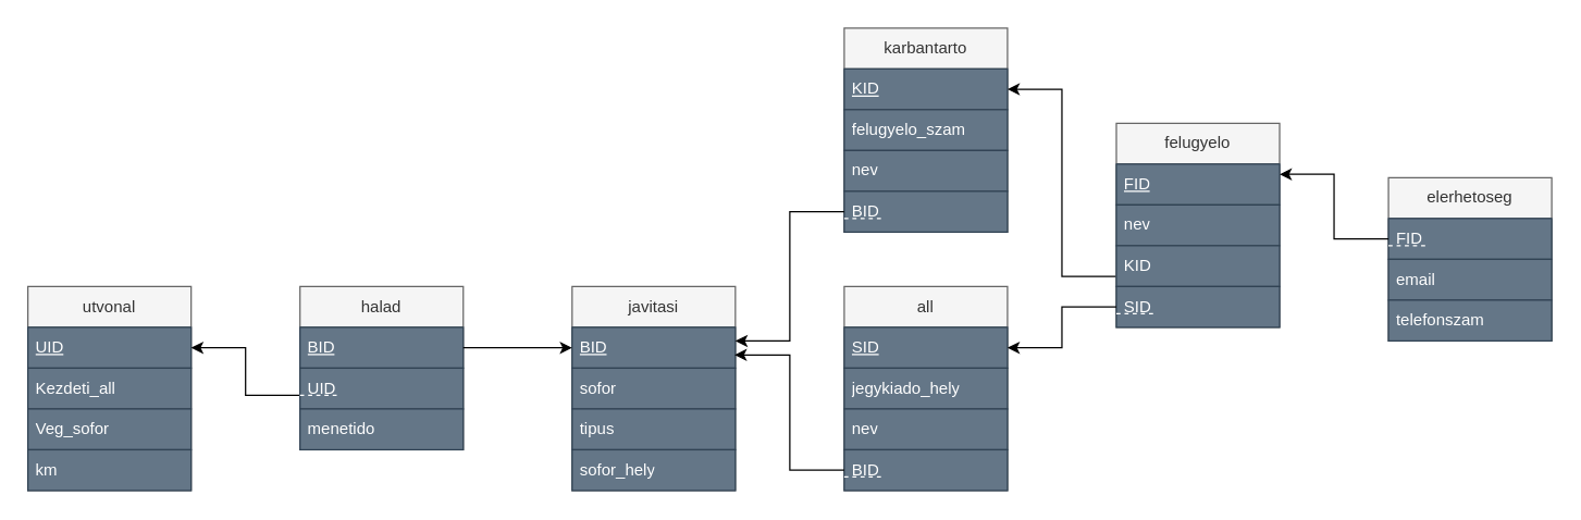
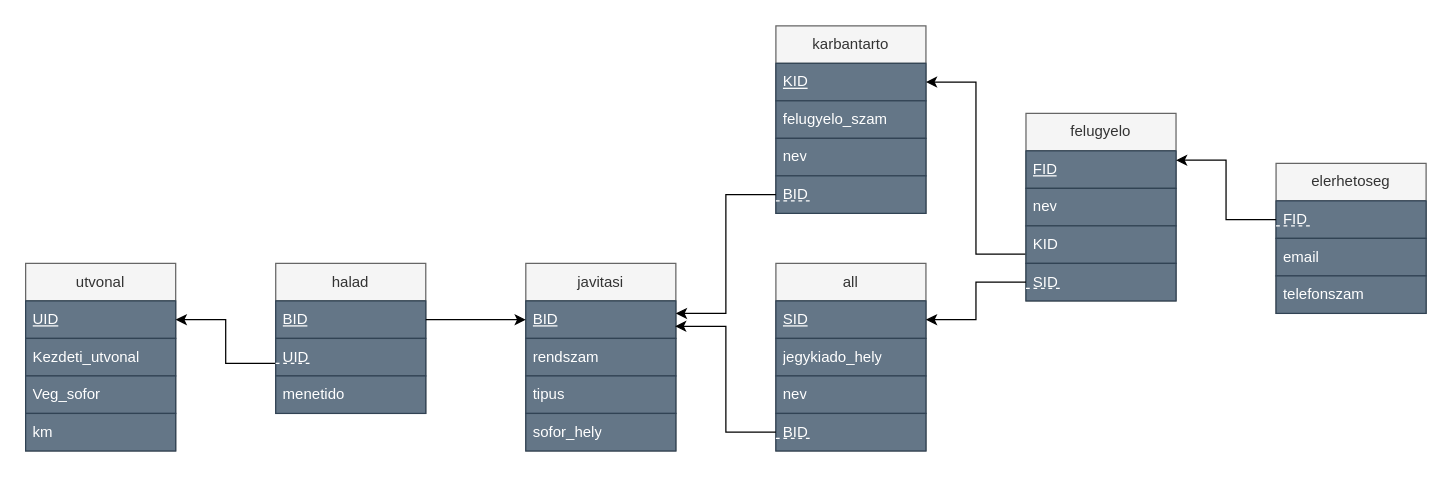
  <mxCell id="0" />
  <mxCell id="1" parent="0" />
  <mxCell id="2" value="utvonal" style="swimlane;fontStyle=0;childLayout=stackLayout;horizontal=1;startSize=30;horizontalStack=0;resizeParent=1;resizeParentMax=0;resizeLast=0;collapsible=1;marginBottom=0;whiteSpace=wrap;html=1;fillColor=#f5f5f5;fontColor=#333333;strokeColor=#666666;" parent="1" vertex="1"><mxGeometry x="20" y="210" width="120" height="150" as="geometry" /></mxCell>
  <mxCell id="3" value="&lt;u&gt;UID&lt;/u&gt;" style="text;strokeColor=#314354;fillColor=#647687;align=left;verticalAlign=middle;spacingLeft=4;spacingRight=4;overflow=hidden;points=[[0,0.5],[1,0.5]];portConstraint=eastwest;rotatable=0;whiteSpace=wrap;html=1;fontColor=#ffffff;" parent="2" vertex="1"><mxGeometry y="30" width="120" height="30" as="geometry" /></mxCell>
- <mxCell id="4" value="Kezdeti_all" style="text;strokeColor=#314354;fillColor=#647687;align=left;verticalAlign=middle;spacingLeft=4;spacingRight=4;overflow=hidden;points=[[0,0.5],[1,0.5]];portConstraint=eastwest;rotatable=0;whiteSpace=wrap;html=1;fontColor=#ffffff;" parent="2" vertex="1"><mxGeometry y="60" width="120" height="30" as="geometry" /></mxCell>
+ <mxCell id="4" value="Kezdeti_utvonal" style="text;strokeColor=#314354;fillColor=#647687;align=left;verticalAlign=middle;spacingLeft=4;spacingRight=4;overflow=hidden;points=[[0,0.5],[1,0.5]];portConstraint=eastwest;rotatable=0;whiteSpace=wrap;html=1;fontColor=#ffffff;" parent="2" vertex="1"><mxGeometry y="60" width="120" height="30" as="geometry" /></mxCell>
  <mxCell id="5" value="Veg_sofor" style="text;strokeColor=#314354;fillColor=#647687;align=left;verticalAlign=middle;spacingLeft=4;spacingRight=4;overflow=hidden;points=[[0,0.5],[1,0.5]];portConstraint=eastwest;rotatable=0;whiteSpace=wrap;html=1;fontColor=#ffffff;" parent="2" vertex="1"><mxGeometry y="90" width="120" height="30" as="geometry" /></mxCell>
  <mxCell id="6" value="km" style="text;strokeColor=#314354;fillColor=#647687;align=left;verticalAlign=middle;spacingLeft=4;spacingRight=4;overflow=hidden;points=[[0,0.5],[1,0.5]];portConstraint=eastwest;rotatable=0;whiteSpace=wrap;html=1;fontColor=#ffffff;" parent="2" vertex="1"><mxGeometry y="120" width="120" height="30" as="geometry" /></mxCell>
  <mxCell id="7" style="edgeStyle=orthogonalEdgeStyle;rounded=0;orthogonalLoop=1;jettySize=auto;html=1;exitX=0;exitY=0.5;exitDx=0;exitDy=0;entryX=1;entryY=0.5;entryDx=0;entryDy=0;" parent="1" source="8" target="3" edge="1"><mxGeometry relative="1" as="geometry"><Array as="points"><mxPoint x="220" y="290" /><mxPoint x="180" y="290" /><mxPoint x="180" y="255" /></Array></mxGeometry></mxCell>
  <mxCell id="8" value="halad" style="swimlane;fontStyle=0;childLayout=stackLayout;horizontal=1;startSize=30;horizontalStack=0;resizeParent=1;resizeParentMax=0;resizeLast=0;collapsible=1;marginBottom=0;whiteSpace=wrap;html=1;fillColor=#f5f5f5;fontColor=#333333;strokeColor=#666666;" parent="1" vertex="1"><mxGeometry x="220" y="210" width="120" height="120" as="geometry" /></mxCell>
  <mxCell id="9" value="&lt;u&gt;BID&lt;/u&gt;" style="text;strokeColor=#314354;fillColor=#647687;align=left;verticalAlign=middle;spacingLeft=4;spacingRight=4;overflow=hidden;points=[[0,0.5],[1,0.5]];portConstraint=eastwest;rotatable=0;whiteSpace=wrap;html=1;fontColor=#ffffff;" parent="8" vertex="1"><mxGeometry y="30" width="120" height="30" as="geometry" /></mxCell>
  <mxCell id="10" value="UID" style="text;strokeColor=#314354;fillColor=#647687;align=left;verticalAlign=middle;spacingLeft=4;spacingRight=4;overflow=hidden;points=[[0,0.5],[1,0.5]];portConstraint=eastwest;rotatable=0;whiteSpace=wrap;html=1;fontColor=#ffffff;" parent="8" vertex="1"><mxGeometry y="60" width="120" height="30" as="geometry" /></mxCell>
  <mxCell id="11" value="" style="endArrow=none;dashed=1;html=1;rounded=0;strokeColor=#FFFFFF;" parent="8" edge="1"><mxGeometry width="50" height="50" relative="1" as="geometry"><mxPoint y="80" as="sourcePoint" /><mxPoint x="30" y="80" as="targetPoint" /></mxGeometry></mxCell>
  <mxCell id="12" value="menetido" style="text;strokeColor=#314354;fillColor=#647687;align=left;verticalAlign=middle;spacingLeft=4;spacingRight=4;overflow=hidden;points=[[0,0.5],[1,0.5]];portConstraint=eastwest;rotatable=0;whiteSpace=wrap;html=1;fontColor=#ffffff;" parent="8" vertex="1"><mxGeometry y="90" width="120" height="30" as="geometry" /></mxCell>
  <mxCell id="13" value="javitasi" style="swimlane;fontStyle=0;childLayout=stackLayout;horizontal=1;startSize=30;horizontalStack=0;resizeParent=1;resizeParentMax=0;resizeLast=0;collapsible=1;marginBottom=0;whiteSpace=wrap;html=1;fillColor=#f5f5f5;fontColor=#333333;strokeColor=#666666;" parent="1" vertex="1"><mxGeometry x="420" y="210" width="120" height="150" as="geometry" /></mxCell>
  <mxCell id="14" value="&lt;u&gt;BID&lt;/u&gt;" style="text;strokeColor=#314354;fillColor=#647687;align=left;verticalAlign=middle;spacingLeft=4;spacingRight=4;overflow=hidden;points=[[0,0.5],[1,0.5]];portConstraint=eastwest;rotatable=0;whiteSpace=wrap;html=1;fontColor=#ffffff;" parent="13" vertex="1"><mxGeometry y="30" width="120" height="30" as="geometry" /></mxCell>
- <mxCell id="15" value="sofor" style="text;strokeColor=#314354;fillColor=#647687;align=left;verticalAlign=middle;spacingLeft=4;spacingRight=4;overflow=hidden;points=[[0,0.5],[1,0.5]];portConstraint=eastwest;rotatable=0;whiteSpace=wrap;html=1;fontColor=#ffffff;" parent="13" vertex="1"><mxGeometry y="60" width="120" height="30" as="geometry" /></mxCell>
+ <mxCell id="15" value="rendszam" style="text;strokeColor=#314354;fillColor=#647687;align=left;verticalAlign=middle;spacingLeft=4;spacingRight=4;overflow=hidden;points=[[0,0.5],[1,0.5]];portConstraint=eastwest;rotatable=0;whiteSpace=wrap;html=1;fontColor=#ffffff;" parent="13" vertex="1"><mxGeometry y="60" width="120" height="30" as="geometry" /></mxCell>
  <mxCell id="16" value="tipus" style="text;strokeColor=#314354;fillColor=#647687;align=left;verticalAlign=middle;spacingLeft=4;spacingRight=4;overflow=hidden;points=[[0,0.5],[1,0.5]];portConstraint=eastwest;rotatable=0;whiteSpace=wrap;html=1;fontColor=#ffffff;" parent="13" vertex="1"><mxGeometry y="90" width="120" height="30" as="geometry" /></mxCell>
  <mxCell id="17" value="sofor_hely" style="text;strokeColor=#314354;fillColor=#647687;align=left;verticalAlign=middle;spacingLeft=4;spacingRight=4;overflow=hidden;points=[[0,0.5],[1,0.5]];portConstraint=eastwest;rotatable=0;whiteSpace=wrap;html=1;fontColor=#ffffff;" parent="13" vertex="1"><mxGeometry y="120" width="120" height="30" as="geometry" /></mxCell>
  <mxCell id="18" style="edgeStyle=orthogonalEdgeStyle;rounded=0;orthogonalLoop=1;jettySize=auto;html=1;exitX=1;exitY=0.5;exitDx=0;exitDy=0;entryX=0;entryY=0.5;entryDx=0;entryDy=0;" parent="1" source="9" target="14" edge="1"><mxGeometry relative="1" as="geometry" /></mxCell>
  <mxCell id="19" value="all" style="swimlane;fontStyle=0;childLayout=stackLayout;horizontal=1;startSize=30;horizontalStack=0;resizeParent=1;resizeParentMax=0;resizeLast=0;collapsible=1;marginBottom=0;whiteSpace=wrap;html=1;fillColor=#f5f5f5;fontColor=#333333;strokeColor=#666666;" parent="1" vertex="1"><mxGeometry x="620" y="210" width="120" height="150" as="geometry" /></mxCell>
  <mxCell id="20" value="&lt;u&gt;SID&lt;/u&gt;" style="text;strokeColor=#314354;fillColor=#647687;align=left;verticalAlign=middle;spacingLeft=4;spacingRight=4;overflow=hidden;points=[[0,0.5],[1,0.5]];portConstraint=eastwest;rotatable=0;whiteSpace=wrap;html=1;fontColor=#ffffff;" parent="19" vertex="1"><mxGeometry y="30" width="120" height="30" as="geometry" /></mxCell>
  <mxCell id="21" value="jegykiado_hely" style="text;strokeColor=#314354;fillColor=#647687;align=left;verticalAlign=middle;spacingLeft=4;spacingRight=4;overflow=hidden;points=[[0,0.5],[1,0.5]];portConstraint=eastwest;rotatable=0;whiteSpace=wrap;html=1;fontColor=#ffffff;" parent="19" vertex="1"><mxGeometry y="60" width="120" height="30" as="geometry" /></mxCell>
  <mxCell id="22" value="nev" style="text;strokeColor=#314354;fillColor=#647687;align=left;verticalAlign=middle;spacingLeft=4;spacingRight=4;overflow=hidden;points=[[0,0.5],[1,0.5]];portConstraint=eastwest;rotatable=0;whiteSpace=wrap;html=1;fontColor=#ffffff;" parent="19" vertex="1"><mxGeometry y="90" width="120" height="30" as="geometry" /></mxCell>
  <mxCell id="23" value="BID" style="text;strokeColor=#314354;fillColor=#647687;align=left;verticalAlign=middle;spacingLeft=4;spacingRight=4;overflow=hidden;points=[[0,0.5],[1,0.5]];portConstraint=eastwest;rotatable=0;whiteSpace=wrap;html=1;fontColor=#ffffff;" parent="19" vertex="1"><mxGeometry y="120" width="120" height="30" as="geometry" /></mxCell>
  <mxCell id="24" value="" style="endArrow=none;dashed=1;html=1;rounded=0;strokeColor=#FFFFFF;" parent="19" edge="1"><mxGeometry width="50" height="50" relative="1" as="geometry"><mxPoint y="140" as="sourcePoint" /><mxPoint x="30" y="140" as="targetPoint" /></mxGeometry></mxCell>
  <mxCell id="25" style="edgeStyle=orthogonalEdgeStyle;rounded=0;orthogonalLoop=1;jettySize=auto;html=1;exitX=0;exitY=0.5;exitDx=0;exitDy=0;entryX=0.995;entryY=0.678;entryDx=0;entryDy=0;entryPerimeter=0;" parent="1" source="23" target="14" edge="1"><mxGeometry relative="1" as="geometry"><Array as="points"><mxPoint x="580" y="345" /><mxPoint x="580" y="260" /><mxPoint x="539" y="260" /></Array></mxGeometry></mxCell>
  <mxCell id="26" value="karbantarto" style="swimlane;fontStyle=0;childLayout=stackLayout;horizontal=1;startSize=30;horizontalStack=0;resizeParent=1;resizeParentMax=0;resizeLast=0;collapsible=1;marginBottom=0;whiteSpace=wrap;html=1;fillColor=#f5f5f5;fontColor=#333333;strokeColor=#666666;" parent="1" vertex="1"><mxGeometry x="620" y="20" width="120" height="150" as="geometry" /></mxCell>
  <mxCell id="27" value="&lt;u&gt;KID&lt;/u&gt;" style="text;strokeColor=#314354;fillColor=#647687;align=left;verticalAlign=middle;spacingLeft=4;spacingRight=4;overflow=hidden;points=[[0,0.5],[1,0.5]];portConstraint=eastwest;rotatable=0;whiteSpace=wrap;html=1;fontColor=#ffffff;" parent="26" vertex="1"><mxGeometry y="30" width="120" height="30" as="geometry" /></mxCell>
  <mxCell id="28" value="felugyelo_szam" style="text;strokeColor=#314354;fillColor=#647687;align=left;verticalAlign=middle;spacingLeft=4;spacingRight=4;overflow=hidden;points=[[0,0.5],[1,0.5]];portConstraint=eastwest;rotatable=0;whiteSpace=wrap;html=1;fontColor=#ffffff;" parent="26" vertex="1"><mxGeometry y="60" width="120" height="30" as="geometry" /></mxCell>
  <mxCell id="29" value="nev" style="text;strokeColor=#314354;fillColor=#647687;align=left;verticalAlign=middle;spacingLeft=4;spacingRight=4;overflow=hidden;points=[[0,0.5],[1,0.5]];portConstraint=eastwest;rotatable=0;whiteSpace=wrap;html=1;fontColor=#ffffff;" parent="26" vertex="1"><mxGeometry y="90" width="120" height="30" as="geometry" /></mxCell>
  <mxCell id="30" value="BID" style="text;strokeColor=#314354;fillColor=#647687;align=left;verticalAlign=middle;spacingLeft=4;spacingRight=4;overflow=hidden;points=[[0,0.5],[1,0.5]];portConstraint=eastwest;rotatable=0;whiteSpace=wrap;html=1;fontColor=#ffffff;" parent="26" vertex="1"><mxGeometry y="120" width="120" height="30" as="geometry" /></mxCell>
  <mxCell id="31" value="" style="endArrow=none;dashed=1;html=1;rounded=0;strokeColor=#FFFFFF;" parent="26" edge="1"><mxGeometry width="50" height="50" relative="1" as="geometry"><mxPoint y="140" as="sourcePoint" /><mxPoint x="30" y="140" as="targetPoint" /></mxGeometry></mxCell>
  <mxCell id="32" style="edgeStyle=orthogonalEdgeStyle;rounded=0;orthogonalLoop=1;jettySize=auto;html=1;exitX=0;exitY=0.5;exitDx=0;exitDy=0;strokeColor=#000000;" parent="1" source="30" edge="1"><mxGeometry relative="1" as="geometry"><mxPoint x="540" y="250" as="targetPoint" /><Array as="points"><mxPoint x="580" y="155" /><mxPoint x="580" y="250" /><mxPoint x="540" y="250" /></Array></mxGeometry></mxCell>
  <mxCell id="33" style="edgeStyle=orthogonalEdgeStyle;rounded=0;orthogonalLoop=1;jettySize=auto;html=1;exitX=0;exitY=0.75;exitDx=0;exitDy=0;entryX=1;entryY=0.5;entryDx=0;entryDy=0;strokeColor=#000000;" parent="1" source="34" target="27" edge="1"><mxGeometry relative="1" as="geometry" /></mxCell>
  <mxCell id="34" value="felugyelo" style="swimlane;fontStyle=0;childLayout=stackLayout;horizontal=1;startSize=30;horizontalStack=0;resizeParent=1;resizeParentMax=0;resizeLast=0;collapsible=1;marginBottom=0;whiteSpace=wrap;html=1;fillColor=#f5f5f5;fontColor=#333333;strokeColor=#666666;" parent="1" vertex="1"><mxGeometry x="820" width="120" height="150" as="geometry" y="90" /></mxCell>
  <mxCell id="35" value="&lt;u&gt;FID&lt;/u&gt;" style="text;strokeColor=#314354;fillColor=#647687;align=left;verticalAlign=middle;spacingLeft=4;spacingRight=4;overflow=hidden;points=[[0,0.5],[1,0.5]];portConstraint=eastwest;rotatable=0;whiteSpace=wrap;html=1;fontColor=#ffffff;" parent="34" vertex="1"><mxGeometry y="30" width="120" height="30" as="geometry" /></mxCell>
  <mxCell id="36" value="nev" style="text;strokeColor=#314354;fillColor=#647687;align=left;verticalAlign=middle;spacingLeft=4;spacingRight=4;overflow=hidden;points=[[0,0.5],[1,0.5]];portConstraint=eastwest;rotatable=0;whiteSpace=wrap;html=1;fontColor=#ffffff;" parent="34" vertex="1"><mxGeometry y="60" width="120" height="30" as="geometry" /></mxCell>
  <mxCell id="37" value="KID" style="text;strokeColor=#314354;fillColor=#647687;align=left;verticalAlign=middle;spacingLeft=4;spacingRight=4;overflow=hidden;points=[[0,0.5],[1,0.5]];portConstraint=eastwest;rotatable=0;whiteSpace=wrap;html=1;fontColor=#ffffff;" parent="34" vertex="1"><mxGeometry y="90" width="120" height="30" as="geometry" /></mxCell>
  <mxCell id="38" value="SID" style="text;strokeColor=#314354;fillColor=#647687;align=left;verticalAlign=middle;spacingLeft=4;spacingRight=4;overflow=hidden;points=[[0,0.5],[1,0.5]];portConstraint=eastwest;rotatable=0;whiteSpace=wrap;html=1;fontColor=#ffffff;" parent="34" vertex="1"><mxGeometry y="120" width="120" height="30" as="geometry" /></mxCell>
  <mxCell id="39" value="" style="endArrow=none;dashed=1;html=1;rounded=0;strokeColor=#FFFFFF;" parent="34" edge="1"><mxGeometry width="50" height="50" relative="1" as="geometry"><mxPoint y="140" as="sourcePoint" /><mxPoint x="30" y="140" as="targetPoint" /></mxGeometry></mxCell>
  <mxCell id="40" value="" style="endArrow=none;dashed=1;html=1;rounded=0;strokeColor=#FFFFFF;" parent="34" edge="1"><mxGeometry width="50" height="50" relative="1" as="geometry"><mxPoint y="170" as="sourcePoint" /><mxPoint x="30" y="170" as="targetPoint" /></mxGeometry></mxCell>
  <mxCell id="41" style="edgeStyle=orthogonalEdgeStyle;rounded=0;orthogonalLoop=1;jettySize=auto;html=1;exitX=0;exitY=0.5;exitDx=0;exitDy=0;entryX=1;entryY=0.5;entryDx=0;entryDy=0;strokeColor=#000000;" parent="1" source="38" target="20" edge="1"><mxGeometry relative="1" as="geometry" /></mxCell>
  <mxCell id="42" value="elerhetoseg" style="swimlane;fontStyle=0;childLayout=stackLayout;horizontal=1;startSize=30;horizontalStack=0;resizeParent=1;resizeParentMax=0;resizeLast=0;collapsible=1;marginBottom=0;whiteSpace=wrap;html=1;fillColor=#f5f5f5;fontColor=#333333;strokeColor=#666666;" parent="1" vertex="1"><mxGeometry x="1020" y="130" width="120" height="120" as="geometry" /></mxCell>
  <mxCell id="43" value="FID" style="text;strokeColor=#314354;fillColor=#647687;align=left;verticalAlign=middle;spacingLeft=4;spacingRight=4;overflow=hidden;points=[[0,0.5],[1,0.5]];portConstraint=eastwest;rotatable=0;whiteSpace=wrap;html=1;fontColor=#ffffff;" parent="42" vertex="1"><mxGeometry y="30" width="120" height="30" as="geometry" /></mxCell>
  <mxCell id="44" value="" style="endArrow=none;dashed=1;html=1;rounded=0;strokeColor=#FFFFFF;" parent="42" edge="1"><mxGeometry width="50" height="50" relative="1" as="geometry"><mxPoint y="50" as="sourcePoint" /><mxPoint x="30" y="50" as="targetPoint" /></mxGeometry></mxCell>
  <mxCell id="45" value="email" style="text;strokeColor=#314354;fillColor=#647687;align=left;verticalAlign=middle;spacingLeft=4;spacingRight=4;overflow=hidden;points=[[0,0.5],[1,0.5]];portConstraint=eastwest;rotatable=0;whiteSpace=wrap;html=1;fontColor=#ffffff;" parent="42" vertex="1"><mxGeometry y="60" width="120" height="30" as="geometry" /></mxCell>
  <mxCell id="46" value="telefonszam" style="text;strokeColor=#314354;fillColor=#647687;align=left;verticalAlign=middle;spacingLeft=4;spacingRight=4;overflow=hidden;points=[[0,0.5],[1,0.5]];portConstraint=eastwest;rotatable=0;whiteSpace=wrap;html=1;fontColor=#ffffff;" parent="42" vertex="1"><mxGeometry y="90" width="120" height="30" as="geometry" /></mxCell>
  <mxCell id="47" style="edgeStyle=orthogonalEdgeStyle;rounded=0;orthogonalLoop=1;jettySize=auto;html=1;exitX=0;exitY=0.5;exitDx=0;exitDy=0;entryX=1;entryY=0.25;entryDx=0;entryDy=0;" parent="1" source="43" target="34" edge="1"><mxGeometry relative="1" as="geometry" /></mxCell>
